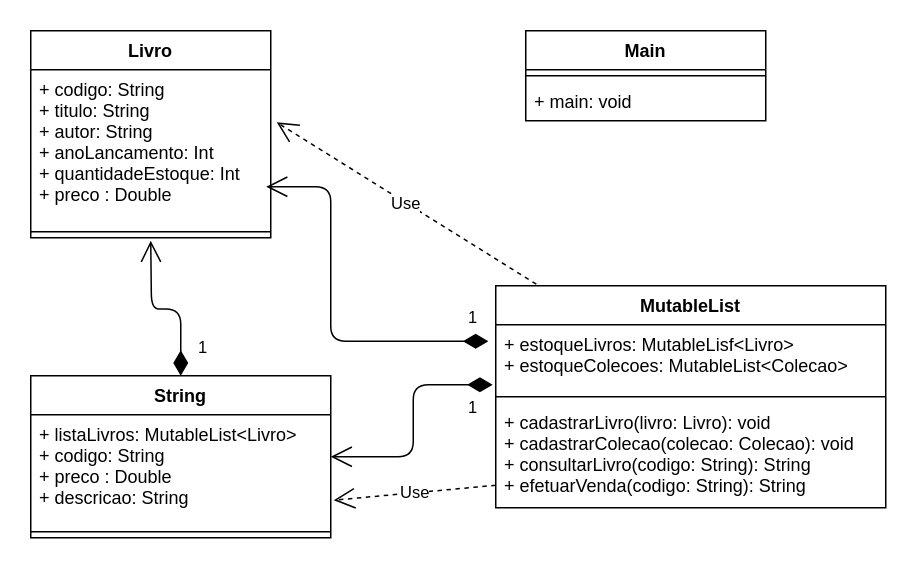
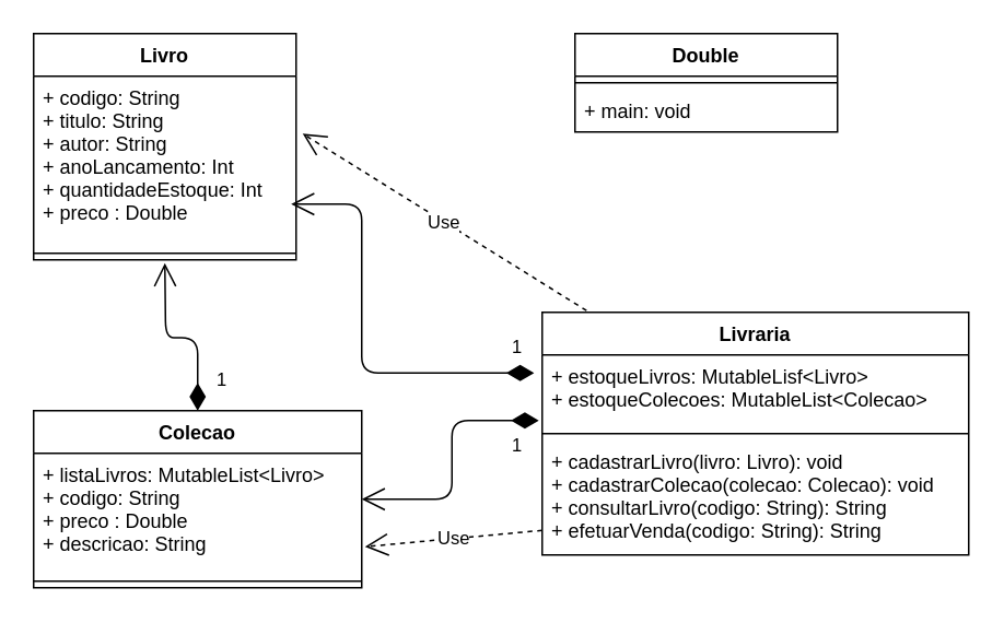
  <mxCell id="0" />
  <mxCell id="1" parent="0" />
- <mxCell id="2" value="MutableList" style="swimlane;fontStyle=1;align=center;verticalAlign=top;childLayout=stackLayout;horizontal=1;startSize=26;horizontalStack=0;resizeParent=1;resizeParentMax=0;resizeLast=0;collapsible=1;marginBottom=0;" vertex="1" parent="1"><mxGeometry x="330" y="190" width="260" height="148" as="geometry" /></mxCell>
+ <mxCell id="2" value="Livraria" style="swimlane;fontStyle=1;align=center;verticalAlign=top;childLayout=stackLayout;horizontal=1;startSize=26;horizontalStack=0;resizeParent=1;resizeParentMax=0;resizeLast=0;collapsible=1;marginBottom=0;" vertex="1" parent="1"><mxGeometry x="330" y="190" width="260" height="148" as="geometry" /></mxCell>
  <mxCell id="3" value="+ estoqueLivros: MutableLisf&lt;Livro&gt; &#10;+ estoqueColecoes: MutableList&lt;Colecao&gt;&#10;" style="text;strokeColor=none;fillColor=none;align=left;verticalAlign=top;spacingLeft=4;spacingRight=4;overflow=hidden;rotatable=0;points=[[0,0.5],[1,0.5]];portConstraint=eastwest;" vertex="1" parent="2"><mxGeometry y="26" width="260" height="44" as="geometry" /></mxCell>
  <mxCell id="4" value="" style="line;strokeWidth=1;fillColor=none;align=left;verticalAlign=middle;spacingTop=-1;spacingLeft=3;spacingRight=3;rotatable=0;labelPosition=right;points=[];portConstraint=eastwest;" vertex="1" parent="2"><mxGeometry y="70" width="260" height="8" as="geometry" /></mxCell>
  <mxCell id="5" value="+ cadastrarLivro(livro: Livro): void&#10;+ cadastrarColecao(colecao: Colecao): void&#10;+ consultarLivro(codigo: String): String&#10;+ efetuarVenda(codigo: String): String" style="text;strokeColor=none;fillColor=none;align=left;verticalAlign=top;spacingLeft=4;spacingRight=4;overflow=hidden;rotatable=0;points=[[0,0.5],[1,0.5]];portConstraint=eastwest;" vertex="1" parent="2"><mxGeometry y="78" width="260" height="70" as="geometry" /></mxCell>
  <mxCell id="6" value="Livro" style="swimlane;fontStyle=1;align=center;verticalAlign=top;childLayout=stackLayout;horizontal=1;startSize=26;horizontalStack=0;resizeParent=1;resizeParentMax=0;resizeLast=0;collapsible=1;marginBottom=0;" vertex="1" parent="1"><mxGeometry x="20" y="20" width="160" height="138" as="geometry" /></mxCell>
  <mxCell id="7" value="+ codigo: String&#10;+ titulo: String&#10;+ autor: String&#10;+ anoLancamento: Int&#10;+ quantidadeEstoque: Int&#10;+ preco : Double" style="text;strokeColor=none;fillColor=none;align=left;verticalAlign=top;spacingLeft=4;spacingRight=4;overflow=hidden;rotatable=0;points=[[0,0.5],[1,0.5]];portConstraint=eastwest;" vertex="1" parent="6"><mxGeometry y="26" width="160" height="104" as="geometry" /></mxCell>
  <mxCell id="8" value="" style="line;strokeWidth=1;fillColor=none;align=left;verticalAlign=middle;spacingTop=-1;spacingLeft=3;spacingRight=3;rotatable=0;labelPosition=right;points=[];portConstraint=eastwest;" vertex="1" parent="6"><mxGeometry y="130" width="160" height="8" as="geometry" /></mxCell>
- <mxCell id="9" value="String" style="swimlane;fontStyle=1;align=center;verticalAlign=top;childLayout=stackLayout;horizontal=1;startSize=26;horizontalStack=0;resizeParent=1;resizeParentMax=0;resizeLast=0;collapsible=1;marginBottom=0;" vertex="1" parent="1"><mxGeometry x="20" y="250" width="200" height="108" as="geometry" /></mxCell>
+ <mxCell id="9" value="Colecao" style="swimlane;fontStyle=1;align=center;verticalAlign=top;childLayout=stackLayout;horizontal=1;startSize=26;horizontalStack=0;resizeParent=1;resizeParentMax=0;resizeLast=0;collapsible=1;marginBottom=0;" vertex="1" parent="1"><mxGeometry x="20" y="250" width="200" height="108" as="geometry" /></mxCell>
  <mxCell id="10" value="+ listaLivros: MutableList&lt;Livro&gt;&#10;+ codigo: String&#10;+ preco : Double&#10;+ descricao: String" style="text;strokeColor=none;fillColor=none;align=left;verticalAlign=top;spacingLeft=4;spacingRight=4;overflow=hidden;rotatable=0;points=[[0,0.5],[1,0.5]];portConstraint=eastwest;" vertex="1" parent="9"><mxGeometry y="26" width="200" height="74" as="geometry" /></mxCell>
  <mxCell id="11" value="" style="line;strokeWidth=1;fillColor=none;align=left;verticalAlign=middle;spacingTop=-1;spacingLeft=3;spacingRight=3;rotatable=0;labelPosition=right;points=[];portConstraint=eastwest;" vertex="1" parent="9"><mxGeometry y="100" width="200" height="8" as="geometry" /></mxCell>
  <mxCell id="12" value="1" style="endArrow=open;html=1;endSize=12;startArrow=diamondThin;startSize=14;startFill=1;edgeStyle=orthogonalEdgeStyle;align=left;verticalAlign=bottom;exitX=0.5;exitY=0;exitDx=0;exitDy=0;" edge="1" parent="1" source="9"><mxGeometry x="-0.818" y="-10" relative="1" as="geometry"><mxPoint x="90" y="292" as="sourcePoint" /><mxPoint x="100" y="160" as="targetPoint" /><mxPoint as="offset" /></mxGeometry></mxCell>
  <mxCell id="13" value="1" style="endArrow=open;html=1;endSize=12;startArrow=diamondThin;startSize=14;startFill=1;edgeStyle=orthogonalEdgeStyle;align=left;verticalAlign=bottom;exitX=-0.019;exitY=0.25;exitDx=0;exitDy=0;exitPerimeter=0;entryX=0.981;entryY=0.75;entryDx=0;entryDy=0;entryPerimeter=0;" edge="1" parent="1" source="3" target="7"><mxGeometry x="-0.88" y="-7" relative="1" as="geometry"><mxPoint x="173" y="260" as="sourcePoint" /><mxPoint x="153" y="170" as="targetPoint" /><Array as="points"><mxPoint x="220" y="227" /><mxPoint x="220" y="124" /></Array><mxPoint as="offset" /></mxGeometry></mxCell>
  <mxCell id="14" value="1" style="endArrow=open;html=1;endSize=12;startArrow=diamondThin;startSize=14;startFill=1;edgeStyle=orthogonalEdgeStyle;align=left;verticalAlign=bottom;exitX=-0.008;exitY=0.909;exitDx=0;exitDy=0;exitPerimeter=0;entryX=1;entryY=0.5;entryDx=0;entryDy=0;" edge="1" parent="1" source="3" target="9"><mxGeometry x="-0.013" y="35" relative="1" as="geometry"><mxPoint x="335.06" y="237" as="sourcePoint" /><mxPoint x="186.96" y="134" as="targetPoint" /><mxPoint as="offset" /></mxGeometry></mxCell>
  <mxCell id="15" value="Use" style="endArrow=open;endSize=12;dashed=1;html=1;exitX=0.104;exitY=-0.007;exitDx=0;exitDy=0;exitPerimeter=0;entryX=1.025;entryY=0.337;entryDx=0;entryDy=0;entryPerimeter=0;" edge="1" parent="1" source="2" target="7"><mxGeometry width="160" relative="1" as="geometry"><mxPoint x="350" y="150" as="sourcePoint" /><mxPoint x="510" y="150" as="targetPoint" /></mxGeometry></mxCell>
  <mxCell id="16" value="Use" style="endArrow=open;endSize=12;dashed=1;html=1;exitX=0;exitY=0.786;exitDx=0;exitDy=0;exitPerimeter=0;entryX=1.01;entryY=0.77;entryDx=0;entryDy=0;entryPerimeter=0;" edge="1" parent="1" source="5" target="10"><mxGeometry width="160" relative="1" as="geometry"><mxPoint x="367.04" y="218.964" as="sourcePoint" /><mxPoint x="194" y="111.048" as="targetPoint" /></mxGeometry></mxCell>
- <mxCell id="17" value="Main" style="swimlane;fontStyle=1;align=center;verticalAlign=top;childLayout=stackLayout;horizontal=1;startSize=26;horizontalStack=0;resizeParent=1;resizeParentMax=0;resizeLast=0;collapsible=1;marginBottom=0;" vertex="1" parent="1"><mxGeometry x="350" y="20" width="160" height="60" as="geometry" /></mxCell>
+ <mxCell id="17" value="Double" style="swimlane;fontStyle=1;align=center;verticalAlign=top;childLayout=stackLayout;horizontal=1;startSize=26;horizontalStack=0;resizeParent=1;resizeParentMax=0;resizeLast=0;collapsible=1;marginBottom=0;" vertex="1" parent="1"><mxGeometry x="350" y="20" width="160" height="60" as="geometry" /></mxCell>
  <mxCell id="18" value="" style="line;strokeWidth=1;fillColor=none;align=left;verticalAlign=middle;spacingTop=-1;spacingLeft=3;spacingRight=3;rotatable=0;labelPosition=right;points=[];portConstraint=eastwest;" vertex="1" parent="17"><mxGeometry y="26" width="160" height="8" as="geometry" /></mxCell>
  <mxCell id="19" value="+ main: void" style="text;strokeColor=none;fillColor=none;align=left;verticalAlign=top;spacingLeft=4;spacingRight=4;overflow=hidden;rotatable=0;points=[[0,0.5],[1,0.5]];portConstraint=eastwest;" vertex="1" parent="17"><mxGeometry y="34" width="160" height="26" as="geometry" /></mxCell>
